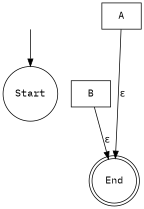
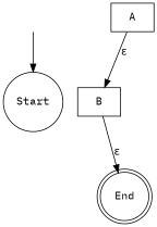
  digraph {
    fontname="IBM Plex Mono"
    ppi=300
    rankdir=TB
    node [fontname="IBM Plex Mono" shape=rectangle]
    edge [fontname="IBM Plex Mono"]
    "" [shape=none]
    Start [shape=circle]
    A
    B
    End [shape=doublecircle]
    "" -> Start
-   A -> End [label="ɛ"]
+   A -> B [label="ɛ"]
    B -> End [label="ɛ"]
  }
